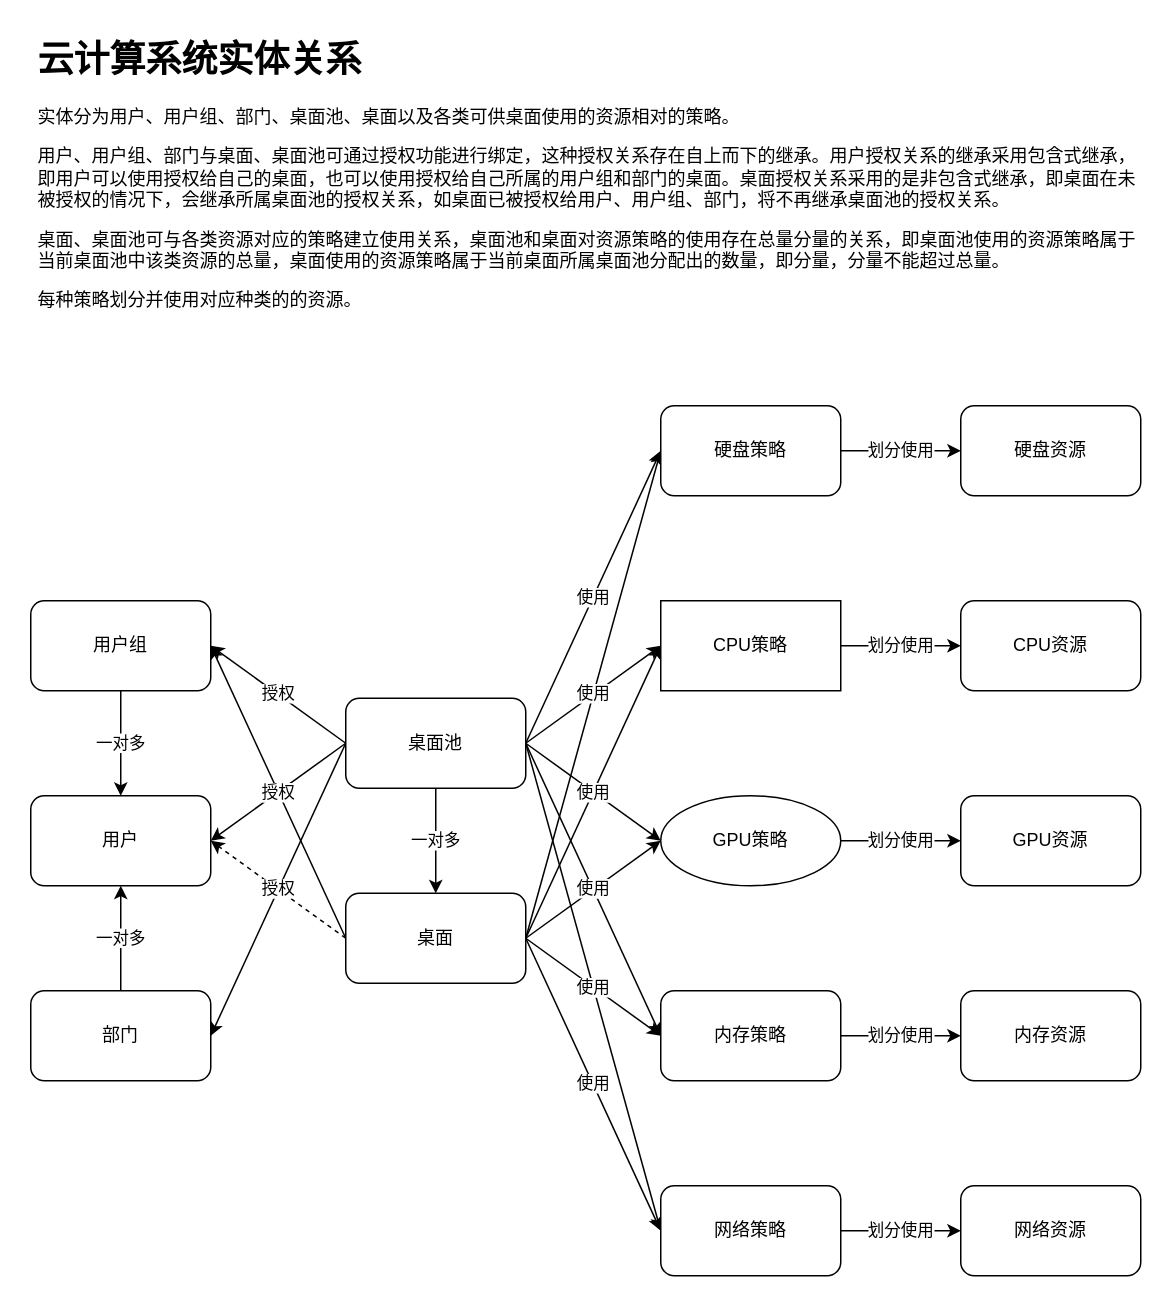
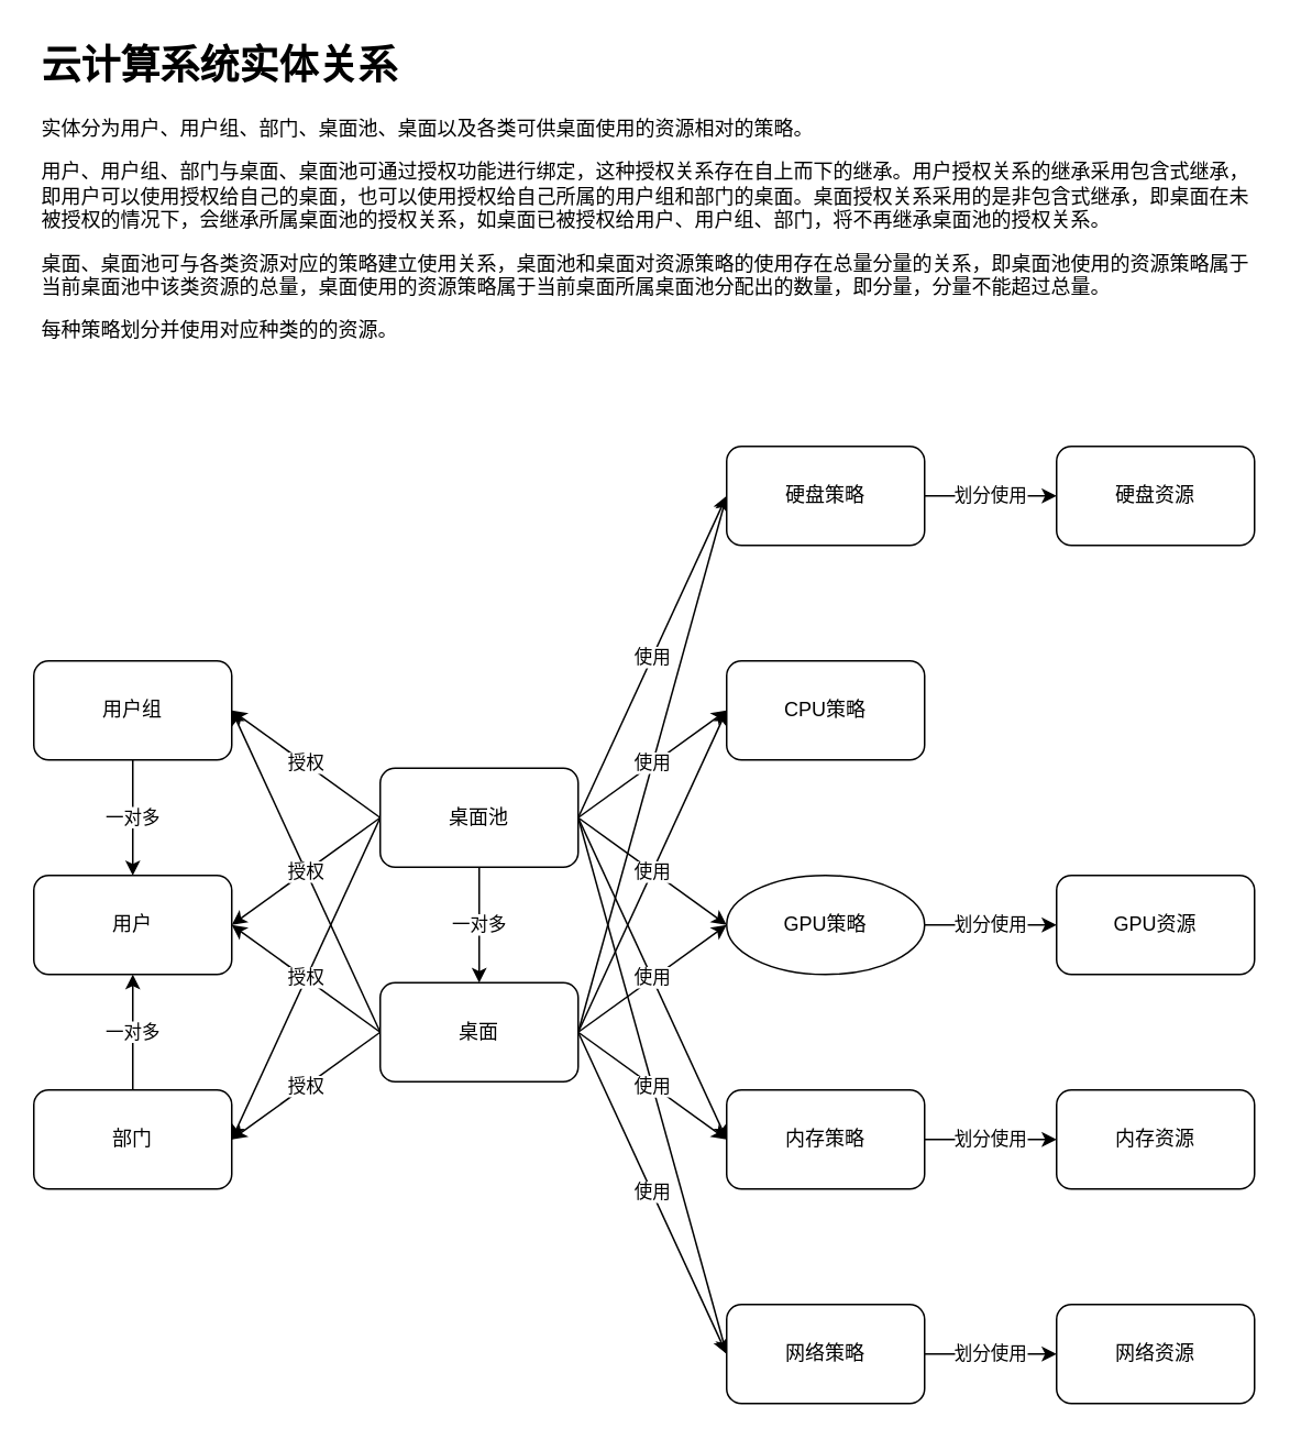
  <mxCell id="0" />
  <mxCell id="1" parent="0" />
  <mxCell id="2" value="用户" style="rounded=1;whiteSpace=wrap;html=1;" parent="1" vertex="1"><mxGeometry x="20" y="530" width="120" height="60" as="geometry" /></mxCell>
  <mxCell id="3" value="一对多" style="rounded=0;orthogonalLoop=1;jettySize=auto;html=1;entryX=0.5;entryY=0;entryDx=0;entryDy=0;exitX=0.5;exitY=1;exitDx=0;exitDy=0;" edge="1" parent="1" source="4" target="2"><mxGeometry relative="1" as="geometry" /></mxCell>
  <mxCell id="4" value="用户组" style="rounded=1;whiteSpace=wrap;html=1;" parent="1" vertex="1"><mxGeometry x="20" y="400" width="120" height="60" as="geometry" /></mxCell>
  <mxCell id="5" value="一对多" style="edgeStyle=none;rounded=0;orthogonalLoop=1;jettySize=auto;html=1;exitX=0.5;exitY=0;exitDx=0;exitDy=0;entryX=0.5;entryY=1;entryDx=0;entryDy=0;" edge="1" parent="1" source="6" target="2"><mxGeometry relative="1" as="geometry" /></mxCell>
  <mxCell id="6" value="部门" style="rounded=1;whiteSpace=wrap;html=1;" parent="1" vertex="1"><mxGeometry x="20" y="660" width="120" height="60" as="geometry" /></mxCell>
  <mxCell id="7" value="一对多" style="edgeStyle=none;rounded=0;orthogonalLoop=1;jettySize=auto;html=1;exitX=0.5;exitY=1;exitDx=0;exitDy=0;" edge="1" parent="1" source="16" target="25"><mxGeometry relative="1" as="geometry" /></mxCell>
  <mxCell id="8" value="授权" style="edgeStyle=none;rounded=0;orthogonalLoop=1;jettySize=auto;html=1;exitX=0;exitY=0.5;exitDx=0;exitDy=0;entryX=1;entryY=0.5;entryDx=0;entryDy=0;" edge="1" parent="1" source="16" target="4"><mxGeometry relative="1" as="geometry" /></mxCell>
  <mxCell id="9" value="授权" style="edgeStyle=none;rounded=0;orthogonalLoop=1;jettySize=auto;html=1;exitX=0;exitY=0.5;exitDx=0;exitDy=0;entryX=1;entryY=0.5;entryDx=0;entryDy=0;" edge="1" parent="1" source="16" target="2"><mxGeometry relative="1" as="geometry" /></mxCell>
  <mxCell id="10" value="授权" style="edgeStyle=none;rounded=0;orthogonalLoop=1;jettySize=auto;html=1;exitX=0;exitY=0.5;exitDx=0;exitDy=0;entryX=1;entryY=0.5;entryDx=0;entryDy=0;" edge="1" parent="1" source="16" target="6"><mxGeometry relative="1" as="geometry" /></mxCell>
  <mxCell id="11" value="使用" style="edgeStyle=none;rounded=0;orthogonalLoop=1;jettySize=auto;html=1;exitX=1;exitY=0.5;exitDx=0;exitDy=0;entryX=0;entryY=0.5;entryDx=0;entryDy=0;" edge="1" parent="1" source="16" target="28"><mxGeometry relative="1" as="geometry" /></mxCell>
  <mxCell id="12" value="使用" style="edgeStyle=none;rounded=0;orthogonalLoop=1;jettySize=auto;html=1;exitX=1;exitY=0.5;exitDx=0;exitDy=0;entryX=0;entryY=0.5;entryDx=0;entryDy=0;" edge="1" parent="1" source="16" target="31"><mxGeometry relative="1" as="geometry" /></mxCell>
  <mxCell id="13" value="使用" style="edgeStyle=none;rounded=0;orthogonalLoop=1;jettySize=auto;html=1;exitX=1;exitY=0.5;exitDx=0;exitDy=0;entryX=0;entryY=0.5;entryDx=0;entryDy=0;" edge="1" parent="1" source="16" target="35"><mxGeometry relative="1" as="geometry" /></mxCell>
  <mxCell id="14" value="使用" style="edgeStyle=none;rounded=0;orthogonalLoop=1;jettySize=auto;html=1;exitX=1;exitY=0.5;exitDx=0;exitDy=0;entryX=0;entryY=0.5;entryDx=0;entryDy=0;" edge="1" parent="1" source="16" target="37"><mxGeometry relative="1" as="geometry" /></mxCell>
  <mxCell id="15" value="使用" style="edgeStyle=none;rounded=0;orthogonalLoop=1;jettySize=auto;html=1;exitX=1;exitY=0.5;exitDx=0;exitDy=0;entryX=0;entryY=0.5;entryDx=0;entryDy=0;" edge="1" parent="1" source="16" target="33"><mxGeometry relative="1" as="geometry" /></mxCell>
  <mxCell id="16" value="桌面池" style="rounded=1;whiteSpace=wrap;html=1;" parent="1" vertex="1"><mxGeometry x="230" y="465" width="120" height="60" as="geometry" /></mxCell>
  <mxCell id="17" value="授权" style="edgeStyle=none;rounded=0;orthogonalLoop=1;jettySize=auto;html=1;exitX=0;exitY=0.5;exitDx=0;exitDy=0;entryX=1;entryY=0.5;entryDx=0;entryDy=0;" edge="1" parent="1" source="25" target="4"><mxGeometry relative="1" as="geometry" /></mxCell>
- <mxCell id="18" value="授权" style="edgeStyle=none;rounded=0;orthogonalLoop=1;jettySize=auto;html=1;exitX=0;exitY=0.5;exitDx=0;exitDy=0;entryX=1;entryY=0.5;entryDx=0;entryDy=0;dashed=1;" edge="1" parent="1" source="25" target="2"><mxGeometry relative="1" as="geometry" /></mxCell>
+ <mxCell id="18" value="授权" style="edgeStyle=none;rounded=0;orthogonalLoop=1;jettySize=auto;html=1;exitX=0;exitY=0.5;exitDx=0;exitDy=0;entryX=1;entryY=0.5;entryDx=0;entryDy=0;" edge="1" parent="1" source="25" target="2"><mxGeometry relative="1" as="geometry" /></mxCell>
+ <mxCell id="19" value="授权" style="edgeStyle=none;rounded=0;orthogonalLoop=1;jettySize=auto;html=1;exitX=0;exitY=0.5;exitDx=0;exitDy=0;entryX=1;entryY=0.5;entryDx=0;entryDy=0;" edge="1" parent="1" source="25" target="6"><mxGeometry relative="1" as="geometry" /></mxCell>
  <mxCell id="20" value="使用" style="edgeStyle=none;rounded=0;orthogonalLoop=1;jettySize=auto;html=1;exitX=1;exitY=0.5;exitDx=0;exitDy=0;entryX=0;entryY=0.5;entryDx=0;entryDy=0;" edge="1" parent="1" source="25" target="28"><mxGeometry relative="1" as="geometry" /></mxCell>
  <mxCell id="21" value="使用" style="edgeStyle=none;rounded=0;orthogonalLoop=1;jettySize=auto;html=1;exitX=1;exitY=0.5;exitDx=0;exitDy=0;entryX=0;entryY=0.5;entryDx=0;entryDy=0;" edge="1" parent="1" source="25" target="31"><mxGeometry relative="1" as="geometry" /></mxCell>
  <mxCell id="22" value="使用" style="edgeStyle=none;rounded=0;orthogonalLoop=1;jettySize=auto;html=1;exitX=1;exitY=0.5;exitDx=0;exitDy=0;entryX=0;entryY=0.5;entryDx=0;entryDy=0;" edge="1" parent="1" source="25" target="35"><mxGeometry relative="1" as="geometry" /></mxCell>
  <mxCell id="23" value="使用" style="edgeStyle=none;rounded=0;orthogonalLoop=1;jettySize=auto;html=1;exitX=1;exitY=0.5;exitDx=0;exitDy=0;entryX=0;entryY=0.5;entryDx=0;entryDy=0;" edge="1" parent="1" source="25" target="37"><mxGeometry relative="1" as="geometry" /></mxCell>
  <mxCell id="24" value="使用" style="edgeStyle=none;rounded=0;orthogonalLoop=1;jettySize=auto;html=1;exitX=1;exitY=0.5;exitDx=0;exitDy=0;entryX=0;entryY=0.5;entryDx=0;entryDy=0;" edge="1" parent="1" source="25" target="33"><mxGeometry relative="1" as="geometry" /></mxCell>
  <mxCell id="25" value="桌面" style="rounded=1;whiteSpace=wrap;html=1;" parent="1" vertex="1"><mxGeometry x="230" y="595" width="120" height="60" as="geometry" /></mxCell>
  <mxCell id="26" value="&lt;h1&gt;云计算系统实体关系&lt;/h1&gt;&lt;p&gt;实体分为用户、用户组、部门、桌面池、桌面以及各类可供桌面使用的资源相对的策略。&lt;/p&gt;&lt;p&gt;用户、用户组、部门与桌面、桌面池可通过授权功能进行绑定，这种授权关系存在自上而下的继承。用户授权关系的继承采用包含式继承，即用户可以使用授权给自己的桌面，也可以使用授权给自己所属的用户组和部门的桌面。桌面授权关系采用的是非包含式继承，即桌面在未被授权的情况下，会继承所属桌面池的授权关系，如桌面已被授权给用户、用户组、部门，将不再继承桌面池的授权关系。&lt;/p&gt;&lt;p&gt;桌面、桌面池可与各类资源对应的策略建立使用关系，桌面池和桌面对资源策略的使用存在总量分量的关系，即桌面池使用的资源策略属于当前桌面池中该类资源的总量，桌面使用的资源策略属于当前桌面所属桌面池分配出的数量，即分量，分量不能超过总量。&lt;/p&gt;&lt;p&gt;每种策略划分并使用对应种类的的资源。&lt;/p&gt;" style="text;html=1;strokeColor=none;fillColor=none;spacing=5;spacingTop=-20;whiteSpace=wrap;overflow=hidden;rounded=0;" vertex="1" parent="1"><mxGeometry x="20" y="20" width="740" height="210" as="geometry" /></mxCell>
  <mxCell id="27" value="划分使用" style="edgeStyle=none;rounded=0;orthogonalLoop=1;jettySize=auto;html=1;exitX=1;exitY=0.5;exitDx=0;exitDy=0;entryX=0;entryY=0.5;entryDx=0;entryDy=0;" edge="1" parent="1" source="28" target="29"><mxGeometry relative="1" as="geometry" /></mxCell>
  <mxCell id="28" value="网络策略" style="rounded=1;whiteSpace=wrap;html=1;" vertex="1" parent="1"><mxGeometry x="440" y="790" width="120" height="60" as="geometry" /></mxCell>
  <mxCell id="29" value="网络资源" style="rounded=1;whiteSpace=wrap;html=1;" vertex="1" parent="1"><mxGeometry x="640" y="790" width="120" height="60" as="geometry" /></mxCell>
  <mxCell id="30" value="划分使用" style="edgeStyle=none;rounded=0;orthogonalLoop=1;jettySize=auto;html=1;exitX=1;exitY=0.5;exitDx=0;exitDy=0;entryX=0;entryY=0.5;entryDx=0;entryDy=0;" edge="1" parent="1" source="31" target="41"><mxGeometry relative="1" as="geometry"><Array as="points"><mxPoint x="610" y="300" /></Array></mxGeometry></mxCell>
  <mxCell id="31" value="硬盘策略" style="rounded=1;whiteSpace=wrap;html=1;" vertex="1" parent="1"><mxGeometry x="440" y="270" width="120" height="60" as="geometry" /></mxCell>
  <mxCell id="32" value="划分使用" style="edgeStyle=none;rounded=0;orthogonalLoop=1;jettySize=auto;html=1;exitX=1;exitY=0.5;exitDx=0;exitDy=0;entryX=0;entryY=0.5;entryDx=0;entryDy=0;" edge="1" parent="1" source="33" target="38"><mxGeometry relative="1" as="geometry" /></mxCell>
  <mxCell id="33" value="内存策略" style="rounded=1;whiteSpace=wrap;html=1;" vertex="1" parent="1"><mxGeometry x="440" y="660" width="120" height="60" as="geometry" /></mxCell>
- <mxCell id="34" value="划分使用" style="edgeStyle=none;rounded=0;orthogonalLoop=1;jettySize=auto;html=1;exitX=1;exitY=0.5;exitDx=0;exitDy=0;entryX=0;entryY=0.5;entryDx=0;entryDy=0;" edge="1" parent="1" source="35" target="40"><mxGeometry relative="1" as="geometry" /></mxCell>
- <mxCell id="35" value="CPU策略" style="whiteSpace=wrap;html=1;rounded=0;" vertex="1" parent="1"><mxGeometry x="440" y="400" width="120" height="60" as="geometry" /></mxCell>
+ <mxCell id="35" value="CPU策略" style="rounded=1;whiteSpace=wrap;html=1;" vertex="1" parent="1"><mxGeometry x="440" y="400" width="120" height="60" as="geometry" /></mxCell>
  <mxCell id="36" value="划分使用" style="edgeStyle=none;rounded=0;orthogonalLoop=1;jettySize=auto;html=1;exitX=1;exitY=0.5;exitDx=0;exitDy=0;entryX=0;entryY=0.5;entryDx=0;entryDy=0;" edge="1" parent="1" source="37" target="39"><mxGeometry relative="1" as="geometry" /></mxCell>
  <mxCell id="37" value="GPU策略" style="ellipse;whiteSpace=wrap;html=1;" vertex="1" parent="1"><mxGeometry x="440" y="530" width="120" height="60" as="geometry" /></mxCell>
  <mxCell id="38" value="内存资源" style="rounded=1;whiteSpace=wrap;html=1;" vertex="1" parent="1"><mxGeometry x="640" y="660" width="120" height="60" as="geometry" /></mxCell>
  <mxCell id="39" value="GPU资源" style="rounded=1;whiteSpace=wrap;html=1;" vertex="1" parent="1"><mxGeometry x="640" y="530" width="120" height="60" as="geometry" /></mxCell>
- <mxCell id="40" value="CPU资源" style="rounded=1;whiteSpace=wrap;html=1;" vertex="1" parent="1"><mxGeometry x="640" y="400" width="120" height="60" as="geometry" /></mxCell>
  <mxCell id="41" value="硬盘资源" style="rounded=1;whiteSpace=wrap;html=1;" vertex="1" parent="1"><mxGeometry x="640" y="270" width="120" height="60" as="geometry" /></mxCell>
